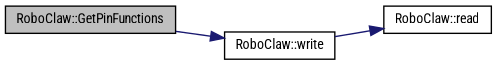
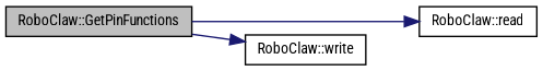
  digraph {
    fontname="Roboto Condensed"
    rankdir=LR
    node [color=black fillcolor=white fontname="Roboto Condensed" fontsize=10 shape=record style=filled]
    edge [color=midnightblue fontname="Roboto Condensed" fontsize=10 labelfontname=Helvetica labelfontsize=10 style=solid]
    n1 [fillcolor=grey75 fontcolor=black height=0.2 label="RoboClaw::GetPinFunctions" width=0.4]
    n2 [height=0.2 label="RoboClaw::read" width=0.4]
    n3 [height=0.2 label="RoboClaw::write" width=0.4]
-   n3 -> n2
+   n1 -> n2
    n1 -> n3
  }
